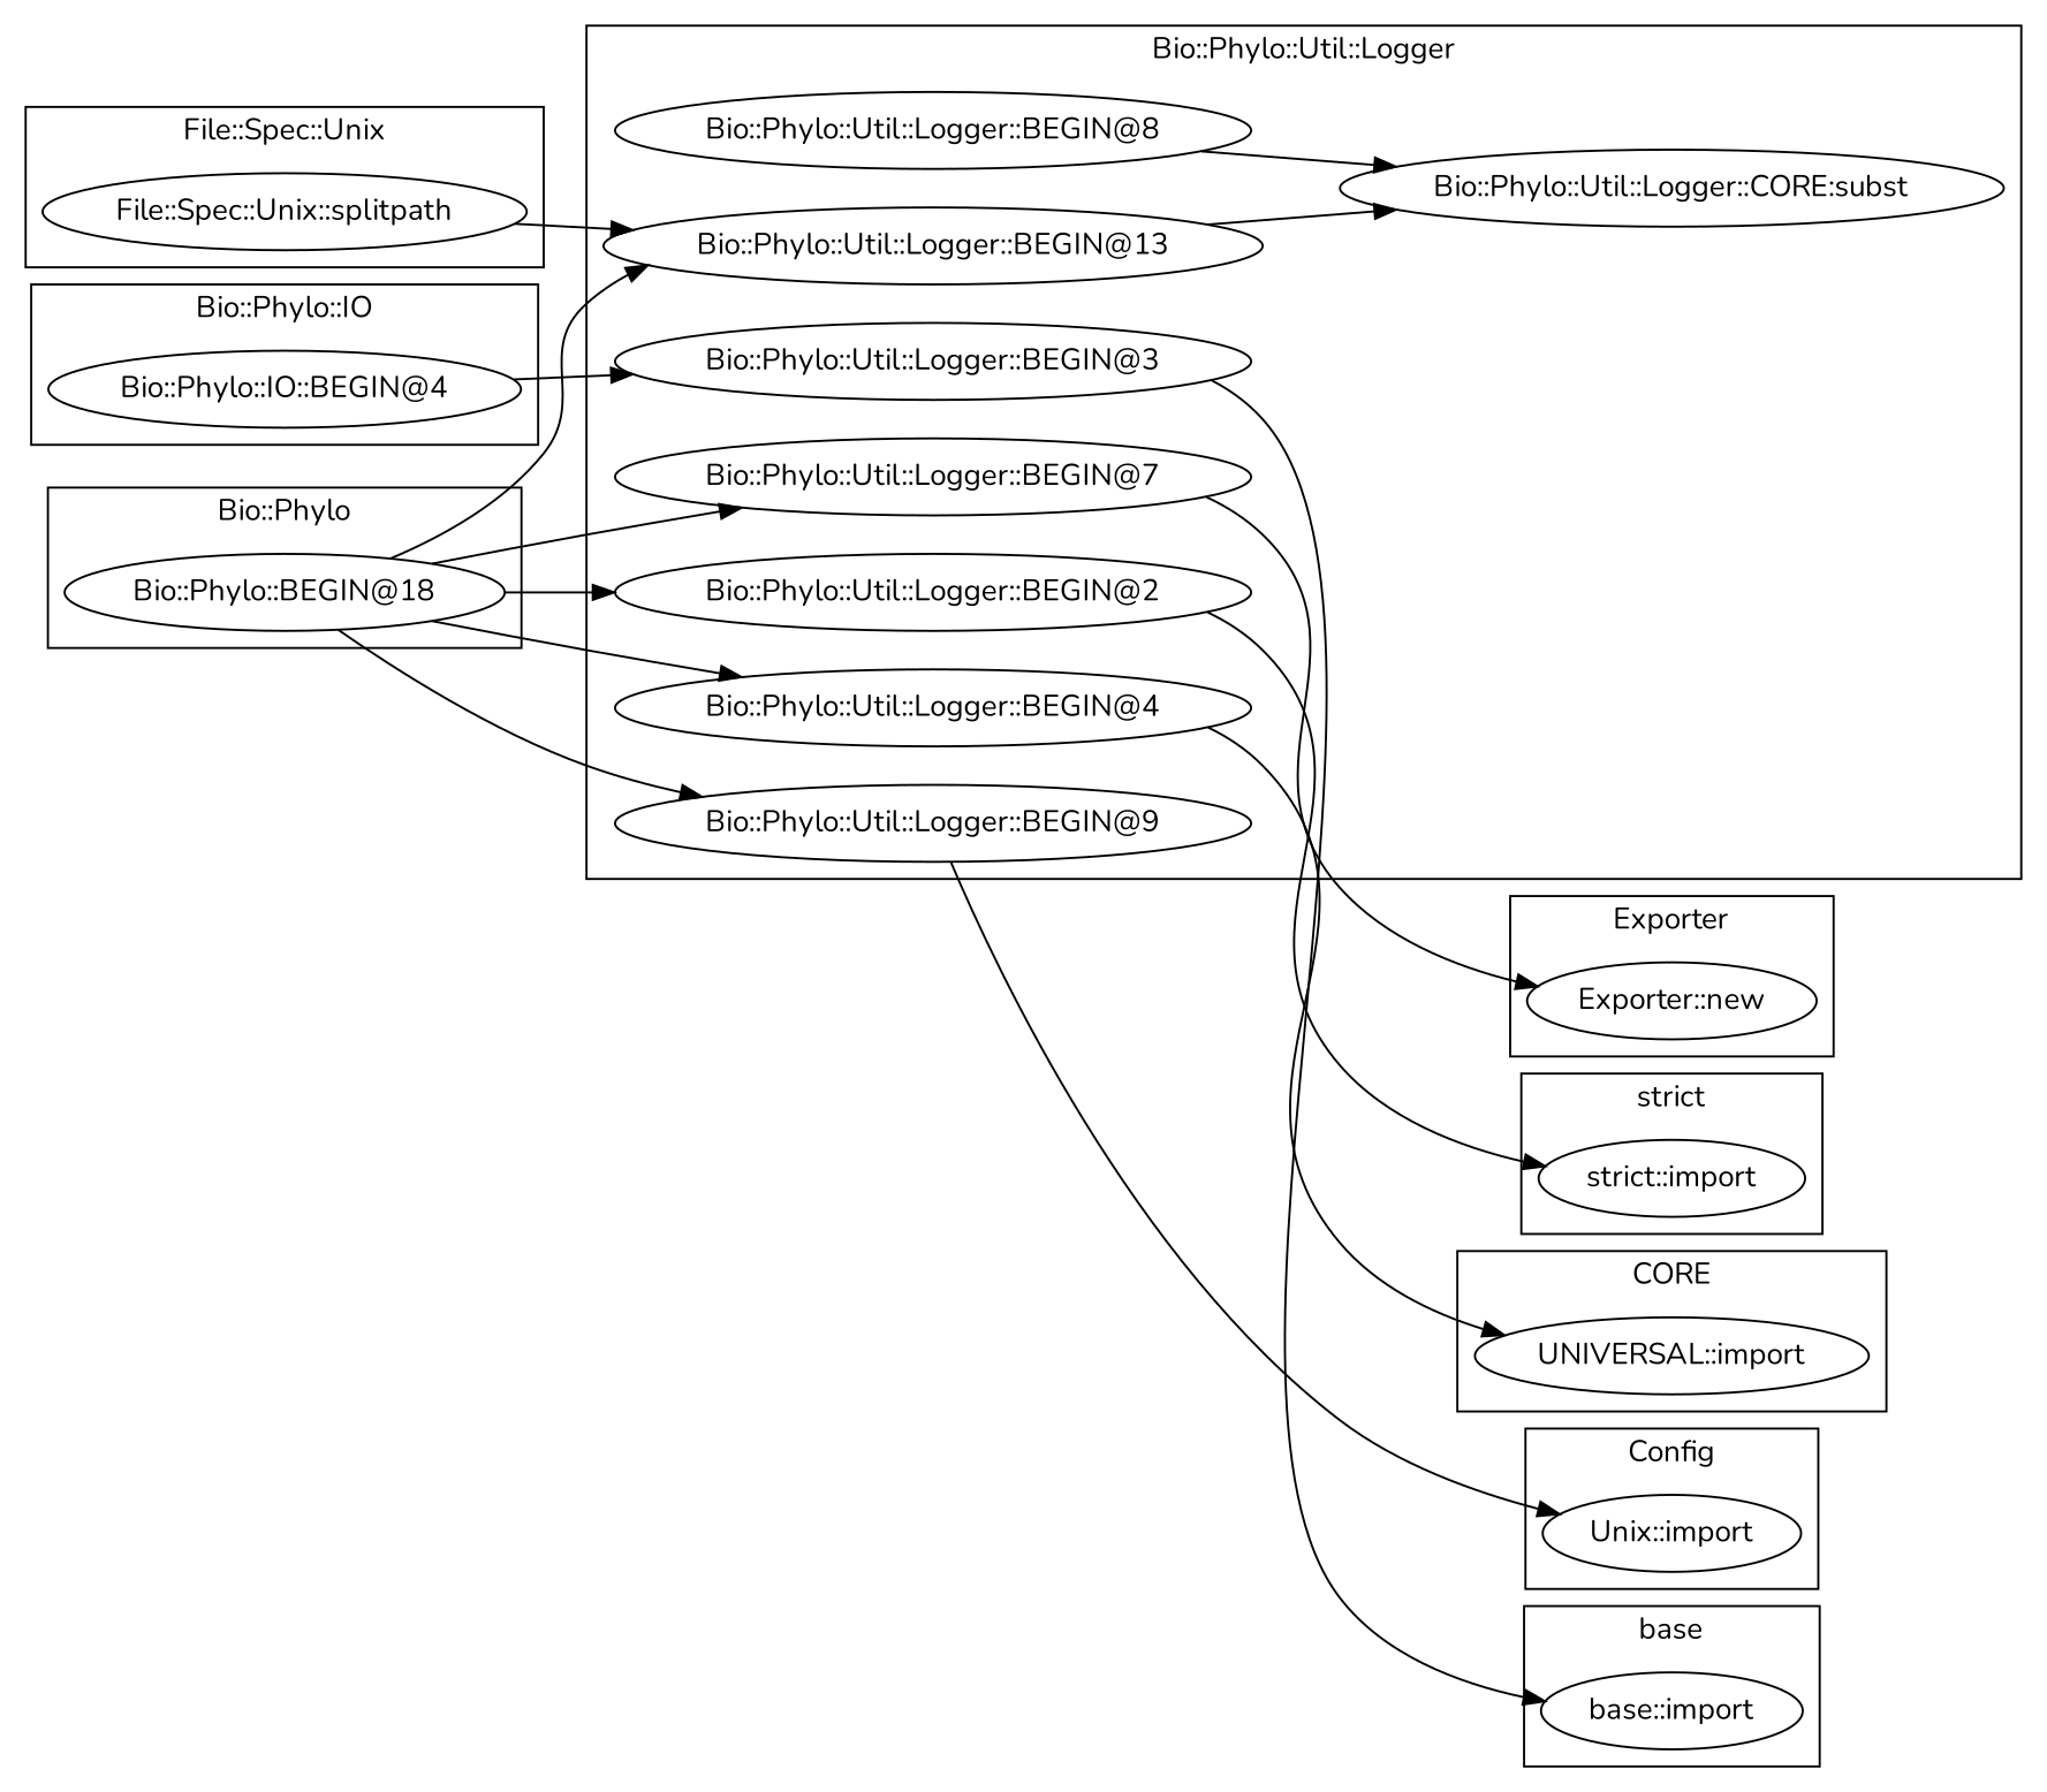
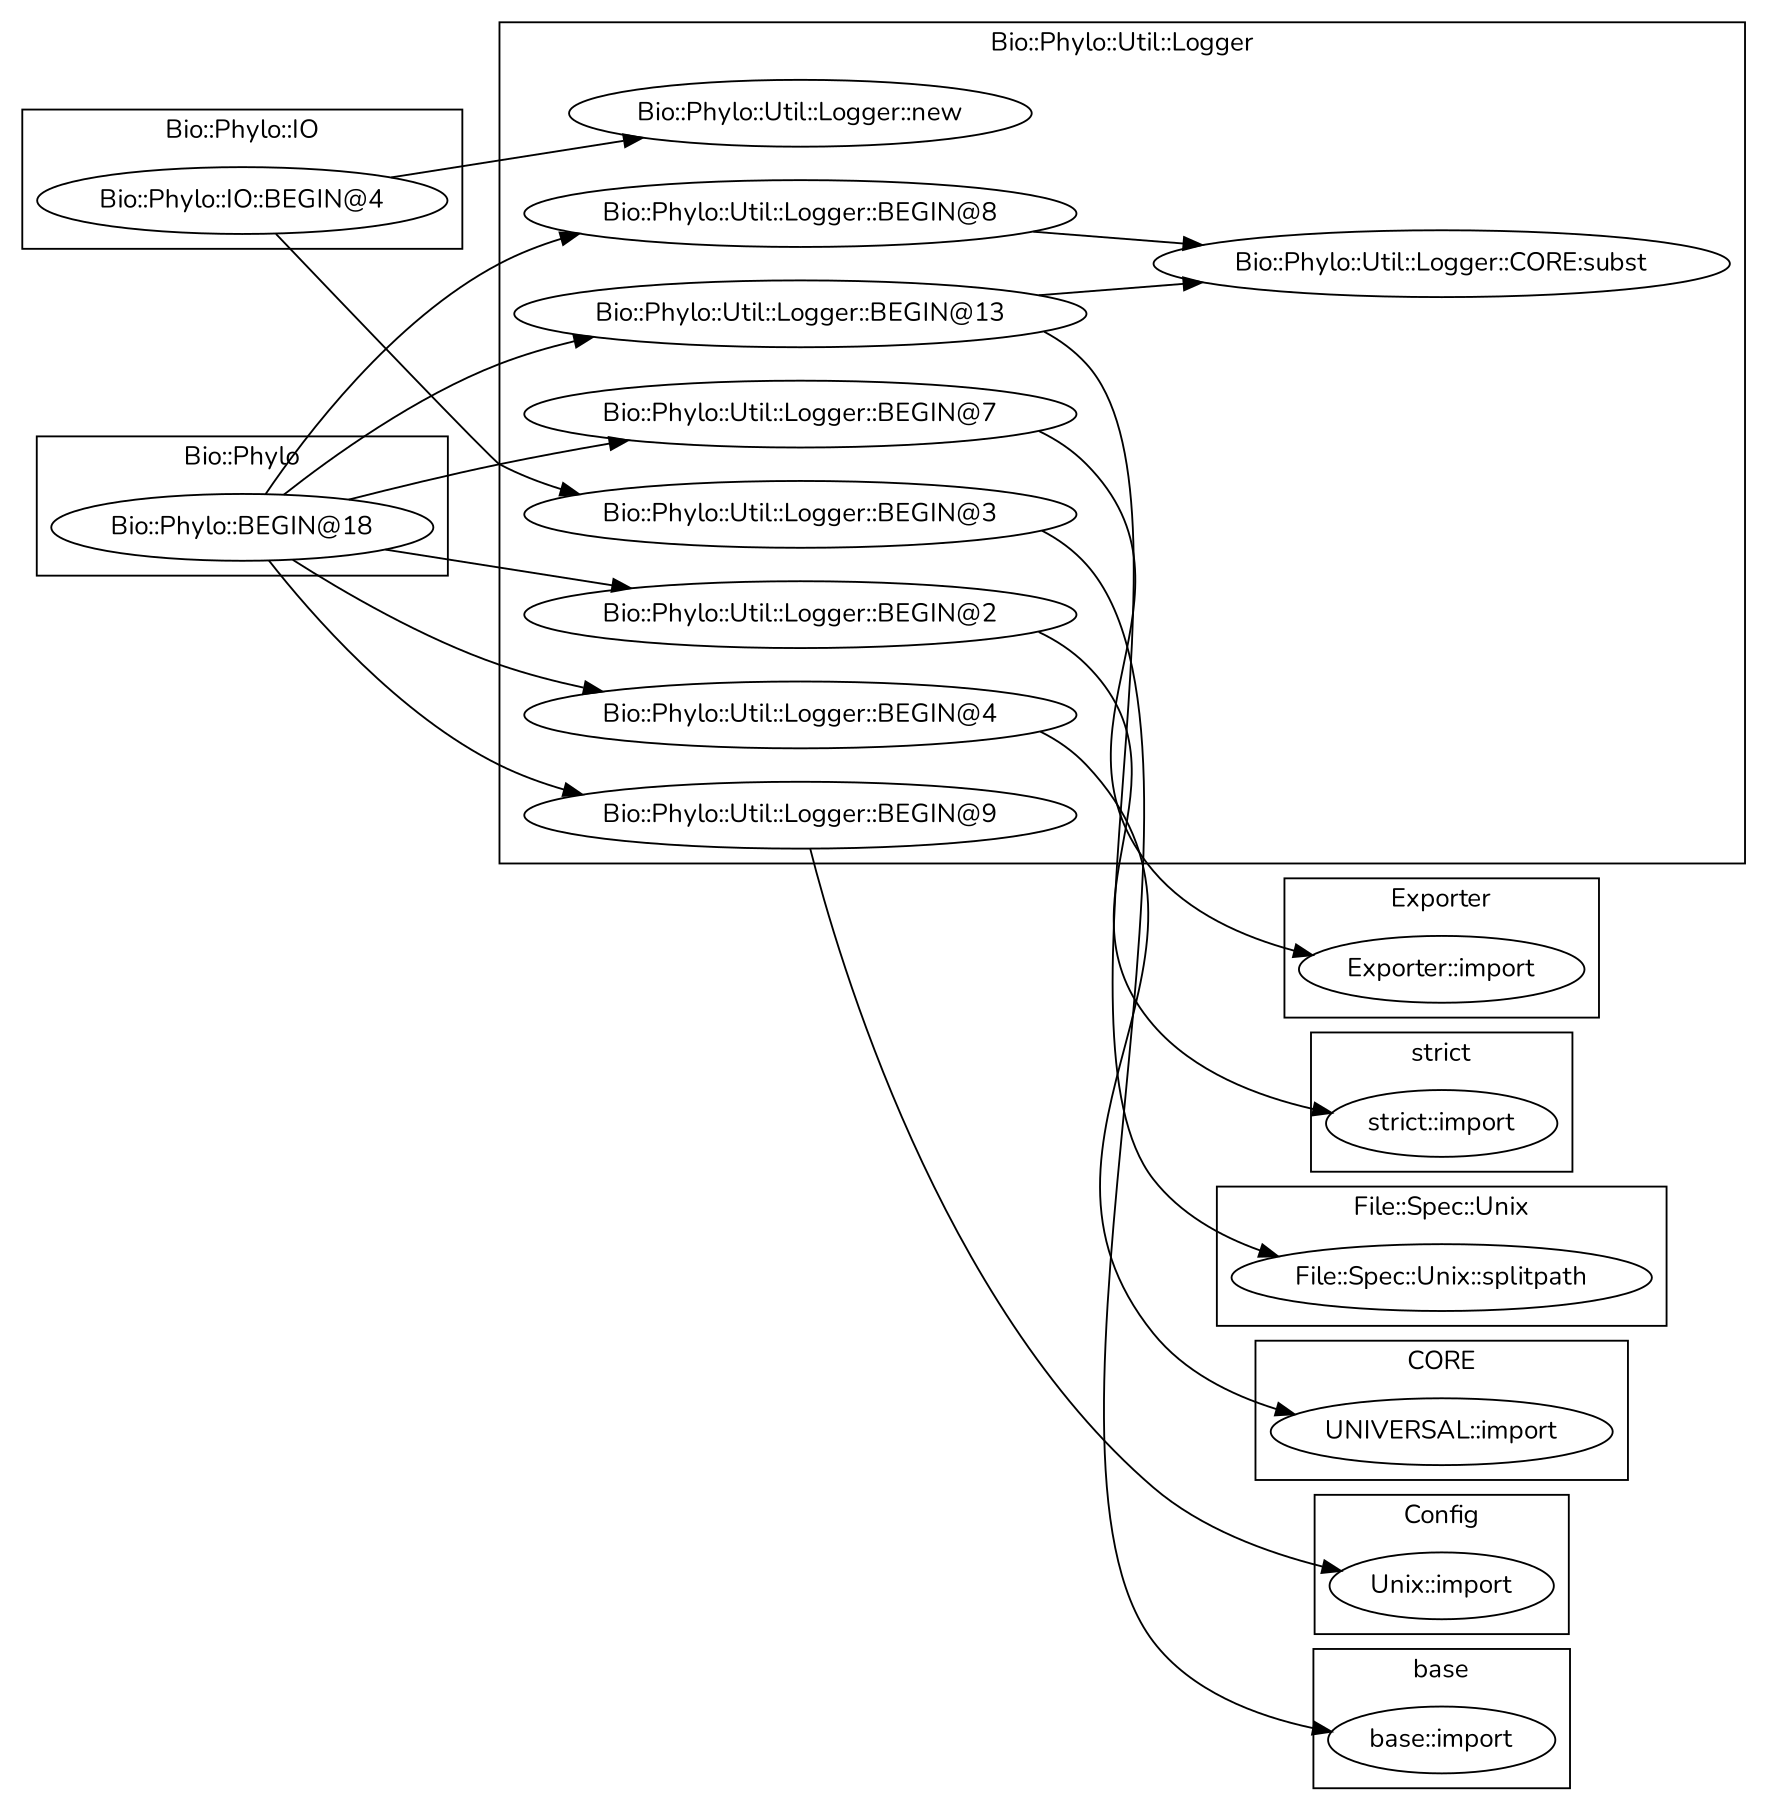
  digraph {
    fontname=Nunito
    rankdir=LR
    node [fontname=Nunito]
    edge [fontname=Nunito]
    "Bio::Phylo::Util::Logger::BEGIN@7"
    "Bio::Phylo::Util::Logger::BEGIN@2"
    "Bio::Phylo::Util::Logger::BEGIN@13"
+   "Bio::Phylo::Util::Logger::new"
    "Bio::Phylo::Util::Logger::BEGIN@4"
    "Bio::Phylo::Util::Logger::CORE:subst"
    "Bio::Phylo::Util::Logger::BEGIN@8"
    "Bio::Phylo::Util::Logger::BEGIN@9"
    "Bio::Phylo::Util::Logger::BEGIN@3"
    n10 [label="Unix::import"]
    "UNIVERSAL::import"
    "File::Spec::Unix::splitpath"
    "Bio::Phylo::IO::BEGIN@4"
    "base::import"
-   "Exporter::import" [label="Exporter::new"]
+   "Exporter::import"
    "strict::import"
    "Bio::Phylo::BEGIN@18"
    subgraph cluster_1 {
      label="Bio::Phylo::Util::Logger"
      "Bio::Phylo::Util::Logger::BEGIN@7"
      "Bio::Phylo::Util::Logger::BEGIN@2"
      "Bio::Phylo::Util::Logger::BEGIN@13"
+     "Bio::Phylo::Util::Logger::new"
      "Bio::Phylo::Util::Logger::BEGIN@4"
      "Bio::Phylo::Util::Logger::CORE:subst"
      "Bio::Phylo::Util::Logger::BEGIN@8"
      "Bio::Phylo::Util::Logger::BEGIN@9"
      "Bio::Phylo::Util::Logger::BEGIN@3"
    }
    subgraph cluster_2 {
      label=Config
      n10
    }
    subgraph cluster_3 {
      label=CORE
      "UNIVERSAL::import"
    }
    subgraph cluster_4 {
      label="File::Spec::Unix"
      "File::Spec::Unix::splitpath"
    }
    subgraph cluster_5 {
      label="Bio::Phylo::IO"
      "Bio::Phylo::IO::BEGIN@4"
    }
    subgraph cluster_6 {
      label=base
      "base::import"
    }
    subgraph cluster_7 {
      label=Exporter
      "Exporter::import"
    }
    subgraph cluster_8 {
      label="strict"
      "strict::import"
    }
    subgraph cluster_9 {
      label="Bio::Phylo"
      "Bio::Phylo::BEGIN@18"
    }
    "Bio::Phylo::Util::Logger::BEGIN@7" -> "Exporter::import"
    "Bio::Phylo::Util::Logger::BEGIN@2" -> "strict::import"
    "Bio::Phylo::Util::Logger::BEGIN@13" -> "Bio::Phylo::Util::Logger::CORE:subst"
-   "File::Spec::Unix::splitpath" -> "Bio::Phylo::Util::Logger::BEGIN@13"
+   "Bio::Phylo::Util::Logger::BEGIN@13" -> "File::Spec::Unix::splitpath"
    "Bio::Phylo::Util::Logger::BEGIN@4" -> "UNIVERSAL::import"
    "Bio::Phylo::Util::Logger::BEGIN@8" -> "Bio::Phylo::Util::Logger::CORE:subst"
    "Bio::Phylo::Util::Logger::BEGIN@9" -> n10
    "Bio::Phylo::Util::Logger::BEGIN@3" -> "base::import"
+   "Bio::Phylo::IO::BEGIN@4" -> "Bio::Phylo::Util::Logger::new"
    "Bio::Phylo::IO::BEGIN@4" -> "Bio::Phylo::Util::Logger::BEGIN@3"
    "Bio::Phylo::BEGIN@18" -> "Bio::Phylo::Util::Logger::BEGIN@7"
    "Bio::Phylo::BEGIN@18" -> "Bio::Phylo::Util::Logger::BEGIN@2"
    "Bio::Phylo::BEGIN@18" -> "Bio::Phylo::Util::Logger::BEGIN@13"
    "Bio::Phylo::BEGIN@18" -> "Bio::Phylo::Util::Logger::BEGIN@4"
+   "Bio::Phylo::BEGIN@18" -> "Bio::Phylo::Util::Logger::BEGIN@8"
    "Bio::Phylo::BEGIN@18" -> "Bio::Phylo::Util::Logger::BEGIN@9"
  }
